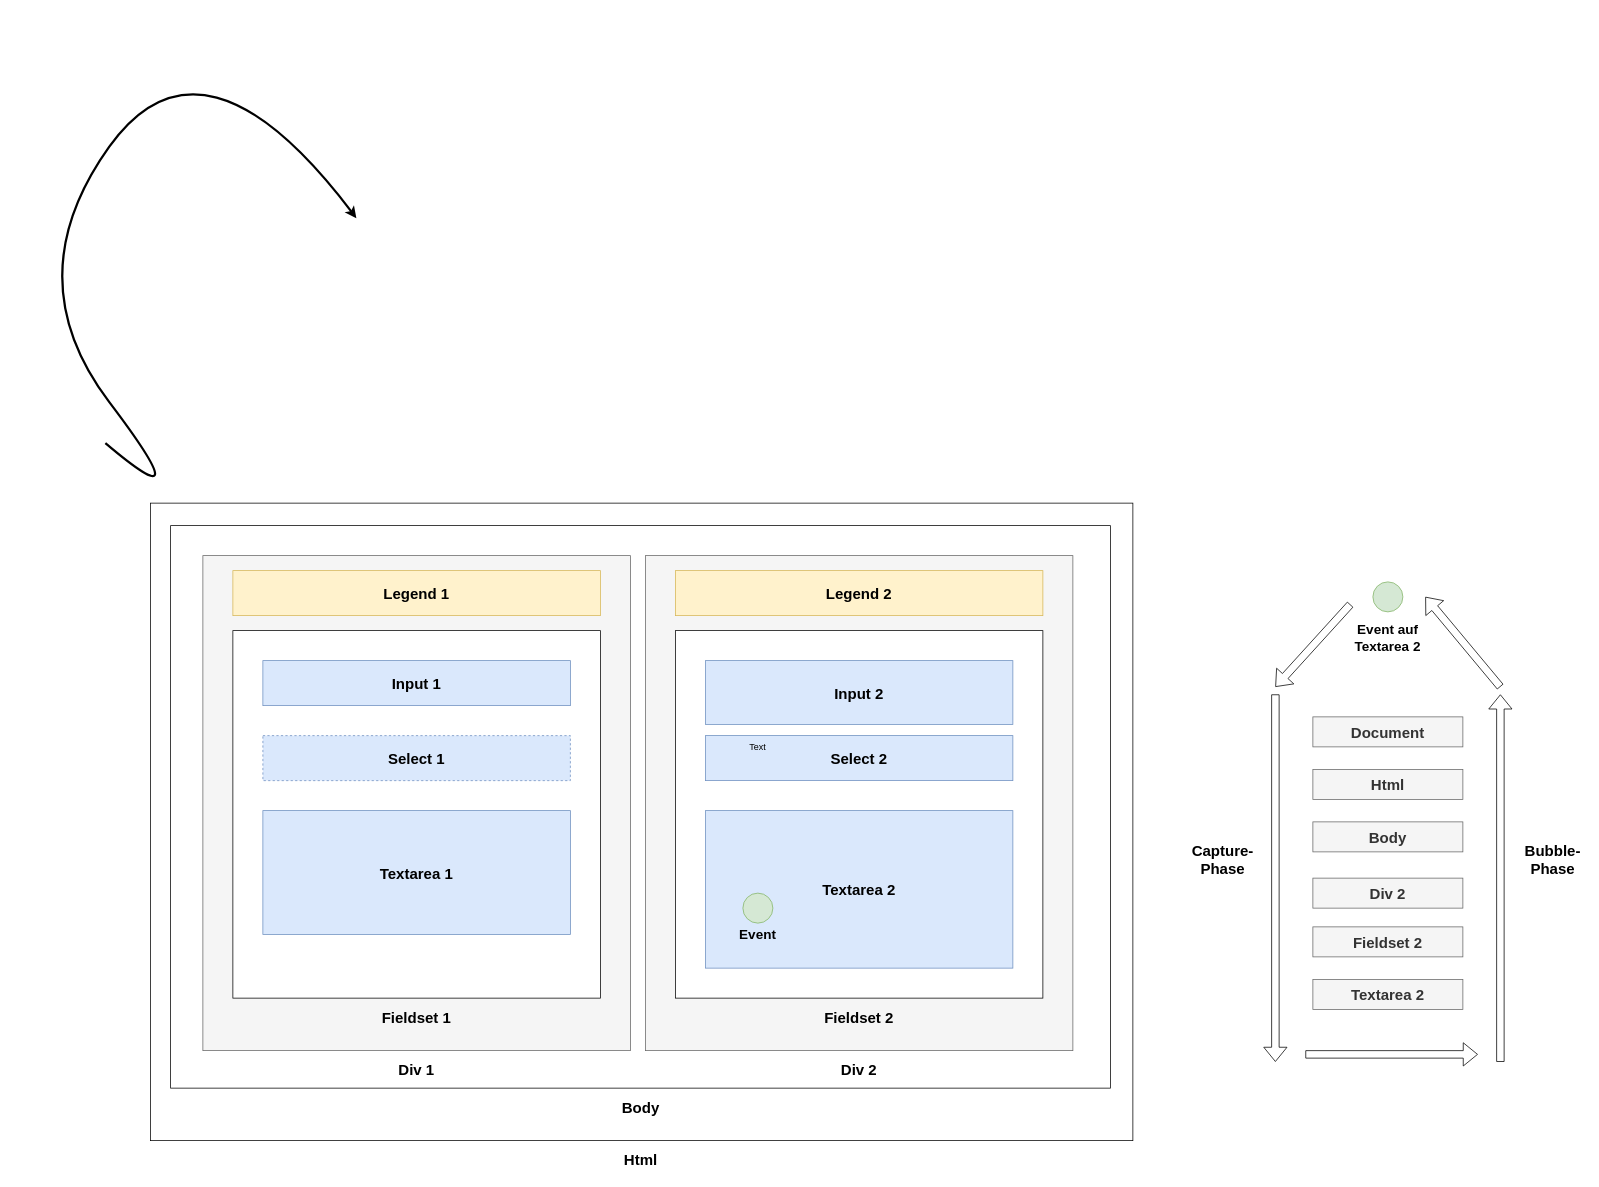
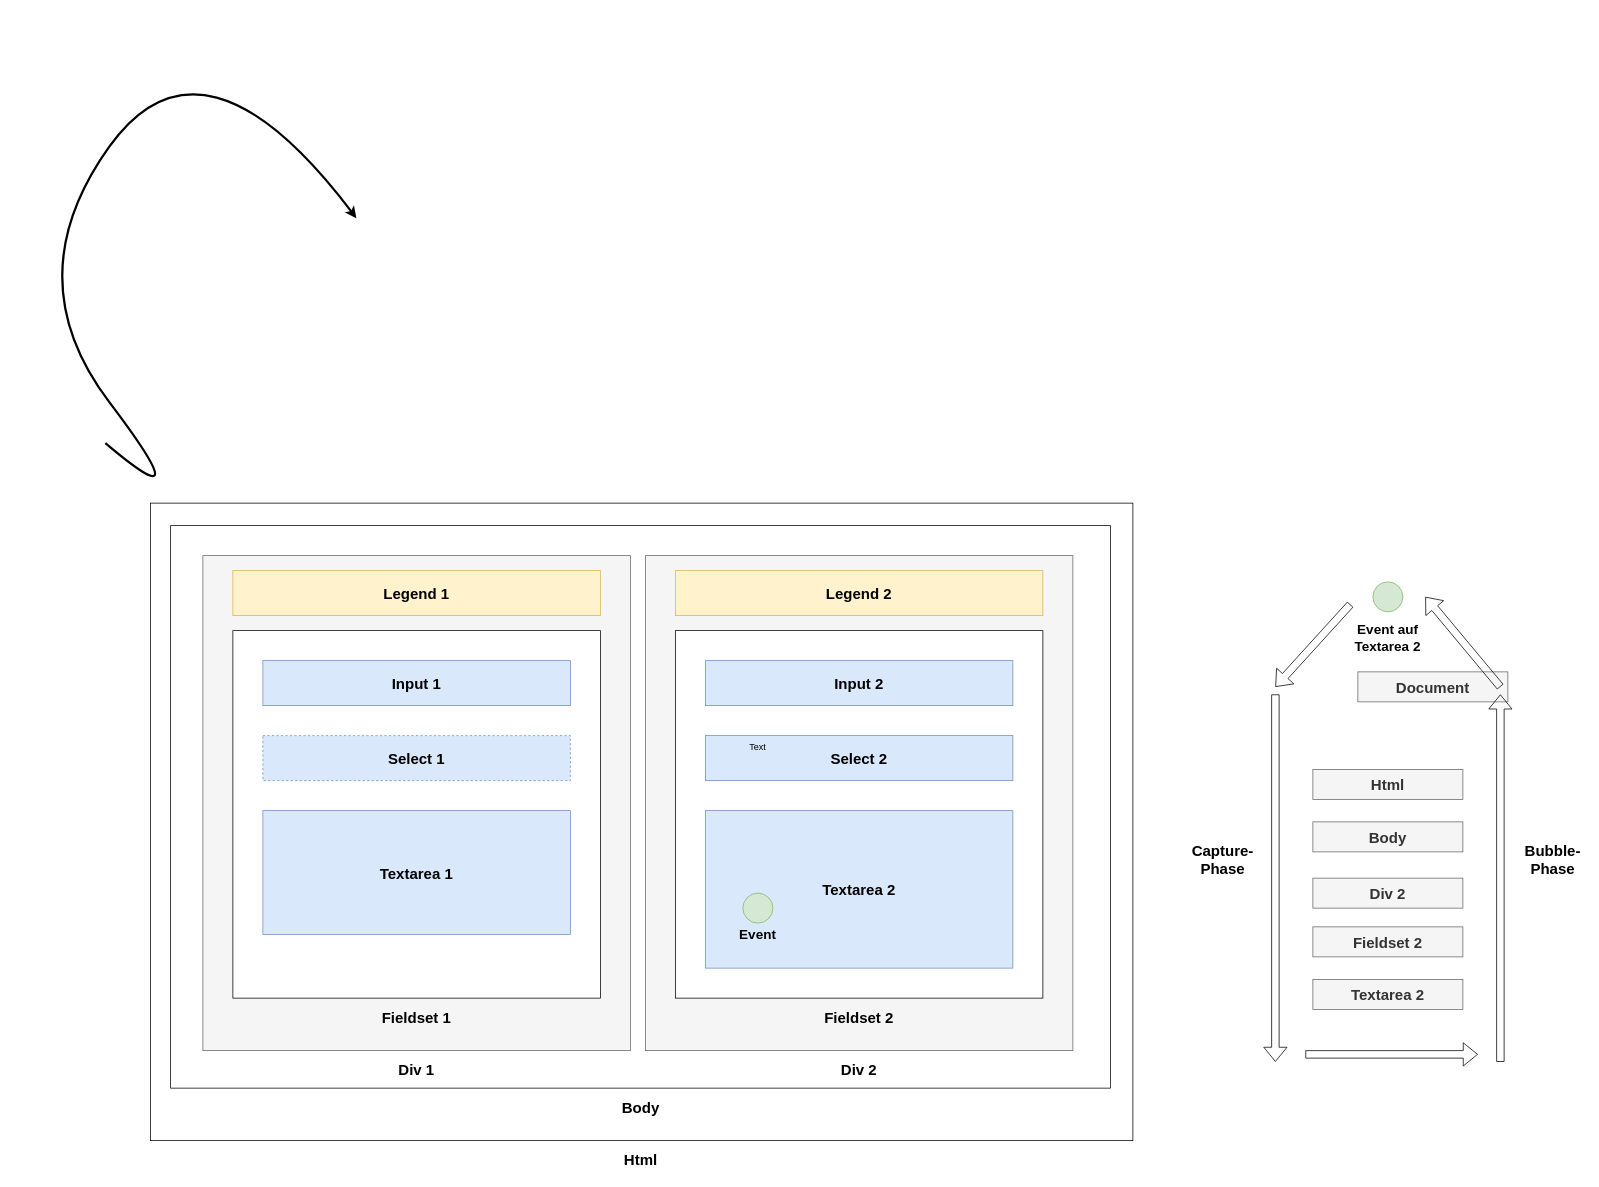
  <mxCell id="0" />
  <mxCell id="1" parent="0" />
  <mxCell id="2" value="" style="rounded=0;whiteSpace=wrap;html=1;" vertex="1" parent="1"><mxGeometry x="200" y="670" width="1310" height="850" as="geometry" /></mxCell>
  <mxCell id="3" value="" style="curved=1;endArrow=classic;html=1;rounded=0;strokeWidth=3;" parent="1" edge="1"><mxGeometry width="50" height="50" relative="1" as="geometry"><mxPoint x="140" y="590" as="sourcePoint" /><mxPoint x="474.677" y="290" as="targetPoint" /><Array as="points"><mxPoint x="270" y="700" /><mxPoint x="20" y="370" /><mxPoint x="270" y="20" /></Array></mxGeometry></mxCell>
  <mxCell id="4" value="" style="rounded=0;whiteSpace=wrap;html=1;" vertex="1" parent="1"><mxGeometry x="227" y="700" width="1253" height="750" as="geometry" /></mxCell>
  <mxCell id="5" value="" style="rounded=0;whiteSpace=wrap;html=1;fillColor=#f5f5f5;fontColor=#333333;strokeColor=#666666;" vertex="1" parent="1"><mxGeometry x="270" y="740" width="570" height="660" as="geometry" /></mxCell>
  <mxCell id="6" value="" style="rounded=0;whiteSpace=wrap;html=1;fillColor=#f5f5f5;fontColor=#333333;strokeColor=#666666;" vertex="1" parent="1"><mxGeometry x="860" y="740" width="570" height="660" as="geometry" /></mxCell>
  <mxCell id="7" value="&lt;b&gt;&lt;font style=&quot;font-size: 20px;&quot;&gt;Div 1&lt;/font&gt;&lt;/b&gt;" style="text;html=1;align=center;verticalAlign=middle;whiteSpace=wrap;rounded=0;" vertex="1" parent="1"><mxGeometry x="525" y="1410" width="60" height="30" as="geometry" /></mxCell>
  <mxCell id="8" value="&lt;b&gt;&lt;font style=&quot;font-size: 20px;&quot;&gt;Div 2&lt;/font&gt;&lt;/b&gt;" style="text;html=1;align=center;verticalAlign=middle;whiteSpace=wrap;rounded=0;" vertex="1" parent="1"><mxGeometry x="1115" y="1410" width="60" height="30" as="geometry" /></mxCell>
  <mxCell id="9" value="" style="rounded=0;whiteSpace=wrap;html=1;" vertex="1" parent="1"><mxGeometry x="310" y="840" width="490" height="490" as="geometry" /></mxCell>
  <mxCell id="10" value="&lt;b&gt;&lt;font style=&quot;font-size: 20px;&quot;&gt;Legend 1&lt;/font&gt;&lt;/b&gt;" style="rounded=0;whiteSpace=wrap;html=1;fillColor=#fff2cc;strokeColor=#d6b656;" vertex="1" parent="1"><mxGeometry x="310" y="760" width="490" height="60" as="geometry" /></mxCell>
  <mxCell id="11" value="&lt;b&gt;&lt;font style=&quot;font-size: 20px;&quot;&gt;Input 1&lt;/font&gt;&lt;/b&gt;" style="rounded=0;whiteSpace=wrap;html=1;fillColor=#dae8fc;strokeColor=#6c8ebf;" vertex="1" parent="1"><mxGeometry x="350" y="880" width="410" height="60" as="geometry" /></mxCell>
  <mxCell id="12" value="&lt;b&gt;&lt;font style=&quot;font-size: 20px;&quot;&gt;Select 1&lt;/font&gt;&lt;/b&gt;" style="rounded=0;whiteSpace=wrap;html=1;fillColor=#dae8fc;strokeColor=#6c8ebf;dashed=1;" vertex="1" parent="1"><mxGeometry x="350" y="980" width="410" height="60" as="geometry" /></mxCell>
  <mxCell id="13" value="&lt;b&gt;&lt;font style=&quot;font-size: 20px;&quot;&gt;Textarea 1&lt;/font&gt;&lt;/b&gt;" style="rounded=0;whiteSpace=wrap;html=1;fillColor=#dae8fc;strokeColor=#6c8ebf;" vertex="1" parent="1"><mxGeometry x="350" y="1080" width="410" height="165" as="geometry" /></mxCell>
  <mxCell id="14" value="&lt;b&gt;&lt;font style=&quot;font-size: 20px;&quot;&gt;Body&lt;/font&gt;&lt;/b&gt;" style="text;html=1;align=center;verticalAlign=middle;whiteSpace=wrap;rounded=0;" vertex="1" parent="1"><mxGeometry x="823.5" y="1460" width="60" height="30" as="geometry" /></mxCell>
  <mxCell id="15" value="" style="rounded=0;whiteSpace=wrap;html=1;" vertex="1" parent="1"><mxGeometry x="900" y="840" width="490" height="490" as="geometry" /></mxCell>
  <mxCell id="16" value="&lt;b&gt;&lt;font style=&quot;font-size: 20px;&quot;&gt;Legend 2&lt;/font&gt;&lt;/b&gt;" style="rounded=0;whiteSpace=wrap;html=1;fillColor=#fff2cc;strokeColor=#d6b656;" vertex="1" parent="1"><mxGeometry x="900" y="760" width="490" height="60" as="geometry" /></mxCell>
- <mxCell id="17" value="&lt;b&gt;&lt;font style=&quot;font-size: 20px;&quot;&gt;Input 2&lt;/font&gt;&lt;/b&gt;" style="rounded=0;whiteSpace=wrap;html=1;fillColor=#dae8fc;strokeColor=#6c8ebf;" vertex="1" parent="1"><mxGeometry x="940" y="880" width="410" height="85" as="geometry" /></mxCell>
+ <mxCell id="17" value="&lt;b&gt;&lt;font style=&quot;font-size: 20px;&quot;&gt;Input 2&lt;/font&gt;&lt;/b&gt;" style="rounded=0;whiteSpace=wrap;html=1;fillColor=#dae8fc;strokeColor=#6c8ebf;" vertex="1" parent="1"><mxGeometry x="940" y="880" width="410" height="60" as="geometry" /></mxCell>
  <mxCell id="18" value="&lt;b&gt;&lt;font style=&quot;font-size: 20px;&quot;&gt;Select 2&lt;/font&gt;&lt;/b&gt;" style="rounded=0;whiteSpace=wrap;html=1;fillColor=#dae8fc;strokeColor=#6c8ebf;" vertex="1" parent="1"><mxGeometry x="940" y="980" width="410" height="60" as="geometry" /></mxCell>
  <mxCell id="19" value="&lt;b&gt;&lt;font style=&quot;font-size: 20px;&quot;&gt;Textarea 2&lt;/font&gt;&lt;/b&gt;" style="rounded=0;whiteSpace=wrap;html=1;fillColor=#dae8fc;strokeColor=#6c8ebf;" vertex="1" parent="1"><mxGeometry x="940" y="1080" width="410" height="210" as="geometry" /></mxCell>
  <mxCell id="20" value="" style="group" vertex="1" connectable="0" parent="1"><mxGeometry x="980" y="1190" width="60" height="80" as="geometry" /></mxCell>
  <mxCell id="21" value="" style="ellipse;whiteSpace=wrap;html=1;aspect=fixed;fillColor=#d5e8d4;strokeColor=#82b366;" vertex="1" parent="20"><mxGeometry x="10" width="40" height="40" as="geometry" /></mxCell>
  <mxCell id="22" value="&lt;font style=&quot;font-size: 18px;&quot;&gt;&lt;b&gt;Event&lt;/b&gt;&lt;/font&gt;" style="text;html=1;align=center;verticalAlign=middle;whiteSpace=wrap;rounded=0;" vertex="1" parent="20"><mxGeometry y="40" width="60" height="30" as="geometry" /></mxCell>
  <mxCell id="23" value="Text" style="text;html=1;align=center;verticalAlign=middle;whiteSpace=wrap;rounded=0;" vertex="1" parent="1"><mxGeometry x="980" y="980" width="60" height="30" as="geometry" /></mxCell>
  <mxCell id="24" value="&lt;b&gt;&lt;font style=&quot;font-size: 20px;&quot;&gt;Fieldset 1&lt;/font&gt;&lt;/b&gt;" style="text;html=1;align=center;verticalAlign=middle;whiteSpace=wrap;rounded=0;" vertex="1" parent="1"><mxGeometry x="500" y="1340" width="110" height="30" as="geometry" /></mxCell>
  <mxCell id="25" value="&lt;b&gt;&lt;font style=&quot;font-size: 20px;&quot;&gt;Fieldset 2&lt;/font&gt;&lt;/b&gt;" style="text;html=1;align=center;verticalAlign=middle;whiteSpace=wrap;rounded=0;" vertex="1" parent="1"><mxGeometry x="1090" y="1340" width="110" height="30" as="geometry" /></mxCell>
  <mxCell id="26" value="&lt;b&gt;&lt;font style=&quot;font-size: 20px;&quot;&gt;Body&lt;/font&gt;&lt;/b&gt;" style="rounded=0;whiteSpace=wrap;html=1;fillColor=#f5f5f5;fontColor=#333333;strokeColor=#666666;" vertex="1" parent="1"><mxGeometry x="1750" y="1095" width="200" height="40" as="geometry" /></mxCell>
  <mxCell id="27" value="&lt;b&gt;&lt;font style=&quot;font-size: 20px;&quot;&gt;Textarea 2&lt;/font&gt;&lt;/b&gt;" style="rounded=0;whiteSpace=wrap;html=1;fillColor=#f5f5f5;fontColor=#333333;strokeColor=#666666;" vertex="1" parent="1"><mxGeometry x="1750" y="1305" width="200" height="40" as="geometry" /></mxCell>
  <mxCell id="28" value="&lt;b&gt;&lt;font style=&quot;font-size: 20px;&quot;&gt;Html&lt;/font&gt;&lt;/b&gt;" style="rounded=0;whiteSpace=wrap;html=1;fillColor=#f5f5f5;fontColor=#333333;strokeColor=#666666;" vertex="1" parent="1"><mxGeometry x="1750" y="1025" width="200" height="40" as="geometry" /></mxCell>
  <mxCell id="29" value="&lt;b&gt;&lt;font style=&quot;font-size: 20px;&quot;&gt;Html&lt;/font&gt;&lt;/b&gt;" style="text;html=1;align=center;verticalAlign=middle;whiteSpace=wrap;rounded=0;" vertex="1" parent="1"><mxGeometry x="823.5" y="1530" width="60" height="30" as="geometry" /></mxCell>
- <mxCell id="30" value="&lt;b&gt;&lt;font style=&quot;font-size: 20px;&quot;&gt;Document&lt;/font&gt;&lt;/b&gt;" style="rounded=0;whiteSpace=wrap;html=1;fillColor=#f5f5f5;fontColor=#333333;strokeColor=#666666;" vertex="1" parent="1"><mxGeometry x="1750" y="955" width="200" height="40" as="geometry" /></mxCell>
+ <mxCell id="30" value="&lt;b&gt;&lt;font style=&quot;font-size: 20px;&quot;&gt;Document&lt;/font&gt;&lt;/b&gt;" style="rounded=0;whiteSpace=wrap;html=1;fillColor=#f5f5f5;fontColor=#333333;strokeColor=#666666;" vertex="1" parent="1"><mxGeometry x="1810" y="895" width="200" height="40" as="geometry" /></mxCell>
  <mxCell id="31" value="&lt;b&gt;&lt;font style=&quot;font-size: 20px;&quot;&gt;Div 2&lt;/font&gt;&lt;/b&gt;" style="rounded=0;whiteSpace=wrap;html=1;fillColor=#f5f5f5;fontColor=#333333;strokeColor=#666666;" vertex="1" parent="1"><mxGeometry x="1750" y="1170" width="200" height="40" as="geometry" /></mxCell>
  <mxCell id="32" value="&lt;b&gt;&lt;font style=&quot;font-size: 20px;&quot;&gt;Fieldset 2&lt;/font&gt;&lt;/b&gt;" style="rounded=0;whiteSpace=wrap;html=1;fillColor=#f5f5f5;fontColor=#333333;strokeColor=#666666;" vertex="1" parent="1"><mxGeometry x="1750" y="1235" width="200" height="40" as="geometry" /></mxCell>
  <mxCell id="33" value="" style="group" vertex="1" connectable="0" parent="1"><mxGeometry x="1795" y="775" width="110" height="100" as="geometry" /></mxCell>
  <mxCell id="34" value="" style="ellipse;whiteSpace=wrap;html=1;aspect=fixed;fillColor=#d5e8d4;strokeColor=#82b366;" vertex="1" parent="33"><mxGeometry x="35" width="40" height="40" as="geometry" /></mxCell>
  <mxCell id="35" value="&lt;font style=&quot;font-size: 18px;&quot;&gt;&lt;b&gt;Event auf Textarea 2&lt;/b&gt;&lt;/font&gt;" style="text;html=1;align=center;verticalAlign=middle;whiteSpace=wrap;rounded=0;" vertex="1" parent="33"><mxGeometry y="50" width="110" height="50" as="geometry" /></mxCell>
  <mxCell id="36" value="" style="shape=flexArrow;endArrow=classic;html=1;rounded=0;" edge="1" parent="1"><mxGeometry width="50" height="50" relative="1" as="geometry"><mxPoint x="1800" y="805" as="sourcePoint" /><mxPoint x="1700" y="915" as="targetPoint" /></mxGeometry></mxCell>
  <mxCell id="37" value="" style="shape=flexArrow;endArrow=classic;html=1;rounded=0;" edge="1" parent="1"><mxGeometry width="50" height="50" relative="1" as="geometry"><mxPoint x="1700" y="925" as="sourcePoint" /><mxPoint x="1700" y="1415" as="targetPoint" /></mxGeometry></mxCell>
  <mxCell id="38" value="" style="shape=flexArrow;endArrow=none;html=1;rounded=0;startArrow=block;startFill=0;" edge="1" parent="1"><mxGeometry width="50" height="50" relative="1" as="geometry"><mxPoint x="2000" y="925" as="sourcePoint" /><mxPoint x="2000" y="1415" as="targetPoint" /></mxGeometry></mxCell>
  <mxCell id="39" value="" style="shape=flexArrow;endArrow=classic;html=1;rounded=0;" edge="1" parent="1"><mxGeometry width="50" height="50" relative="1" as="geometry"><mxPoint x="1740" y="1405" as="sourcePoint" /><mxPoint x="1970" y="1405" as="targetPoint" /></mxGeometry></mxCell>
  <mxCell id="40" value="" style="shape=flexArrow;endArrow=classic;html=1;rounded=0;" edge="1" parent="1"><mxGeometry width="50" height="50" relative="1" as="geometry"><mxPoint x="2000" y="915" as="sourcePoint" /><mxPoint x="1900" y="795" as="targetPoint" /></mxGeometry></mxCell>
  <mxCell id="41" value="&lt;b&gt;&lt;font style=&quot;font-size: 20px;&quot;&gt;Capture-&lt;/font&gt;&lt;/b&gt;&lt;div&gt;&lt;b&gt;&lt;font style=&quot;font-size: 20px;&quot;&gt;Phase&lt;/font&gt;&lt;/b&gt;&lt;/div&gt;" style="text;html=1;align=center;verticalAlign=middle;whiteSpace=wrap;rounded=0;" vertex="1" parent="1"><mxGeometry x="1590" y="1119" width="80" height="51" as="geometry" /></mxCell>
  <mxCell id="42" value="&lt;b&gt;&lt;font style=&quot;font-size: 20px;&quot;&gt;Bubble-&lt;/font&gt;&lt;/b&gt;&lt;div&gt;&lt;b&gt;&lt;font style=&quot;font-size: 20px;&quot;&gt;Phase&lt;/font&gt;&lt;/b&gt;&lt;/div&gt;" style="text;html=1;align=center;verticalAlign=middle;whiteSpace=wrap;rounded=0;" vertex="1" parent="1"><mxGeometry x="2030" y="1119" width="80" height="51" as="geometry" /></mxCell>
